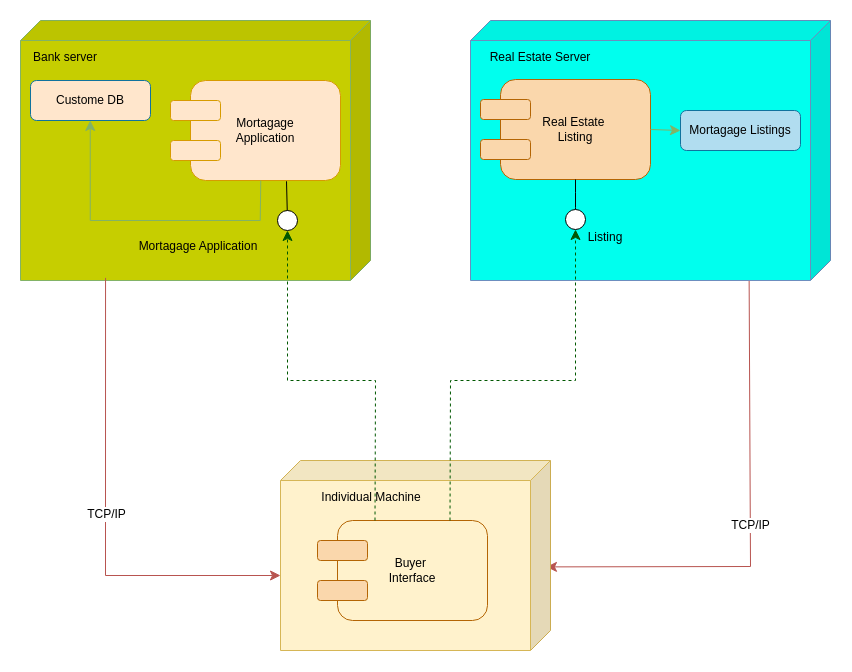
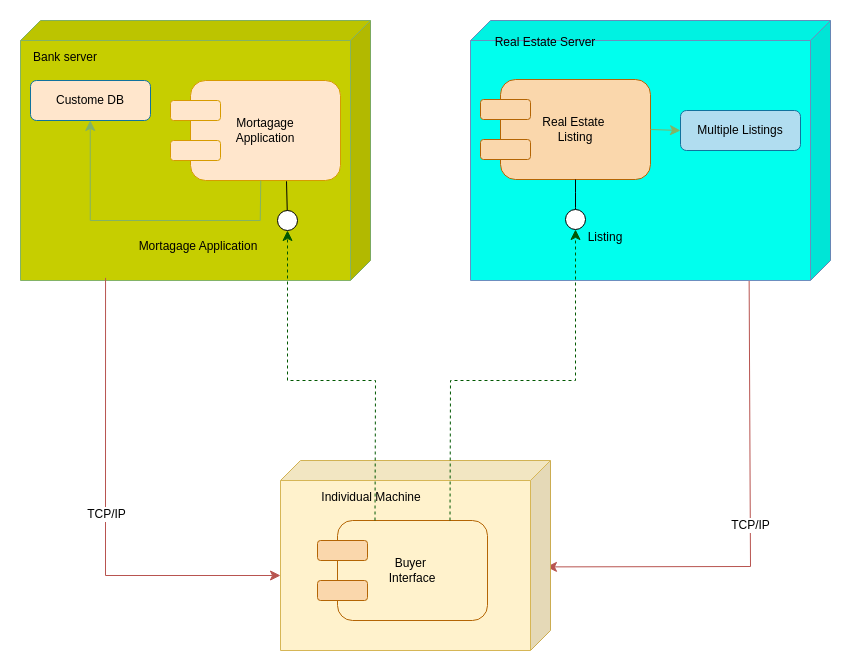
  <mxCell id="0" />
  <mxCell id="1" parent="0" />
  <mxCell id="2" value="" style="endArrow=classic;html=1;rounded=0;fontSize=12;startSize=8;endSize=8;exitX=0.226;exitY=0.993;exitDx=0;exitDy=0;exitPerimeter=0;entryX=0.015;entryY=0.56;entryDx=0;entryDy=0;entryPerimeter=0;fillColor=#f8cecc;strokeColor=#b85450;" edge="1" parent="1" source="12" target="21"><mxGeometry relative="1" as="geometry"><mxPoint x="750" y="460" as="sourcePoint" /><mxPoint x="850" y="460" as="targetPoint" /><Array as="points"><mxPoint x="750" y="566" /></Array></mxGeometry></mxCell>
  <mxCell id="3" value="TCP/IP" style="edgeLabel;resizable=0;html=1;fontSize=12;;align=center;verticalAlign=middle;" connectable="0" vertex="1" parent="2"><mxGeometry relative="1" as="geometry" /></mxCell>
  <mxCell id="4" value="" style="shape=cube;whiteSpace=wrap;html=1;boundedLbl=1;backgroundOutline=1;darkOpacity=0.05;darkOpacity2=0.1;direction=east;flipH=1;fillColor=#c6ce00;strokeColor=#82b366;" vertex="1" parent="1"><mxGeometry x="20" y="20" width="350" height="260" as="geometry" /></mxCell>
  <mxCell id="5" value="&lt;span style=&quot;font-size: 12px;&quot;&gt;Bank server&lt;/span&gt;" style="text;html=1;align=center;verticalAlign=middle;whiteSpace=wrap;rounded=0;fontSize=16;" vertex="1" parent="1"><mxGeometry x="30" y="40" width="70" height="30" as="geometry" /></mxCell>
  <mxCell id="6" value="Custome DB" style="rounded=1;whiteSpace=wrap;html=1;fillColor=#ffe6cc;strokeColor=#10739e;" vertex="1" parent="1"><mxGeometry x="30" y="80" width="120" height="40" as="geometry" /></mxCell>
  <mxCell id="7" value="Mortagage&lt;div&gt;Application&lt;/div&gt;" style="rounded=1;whiteSpace=wrap;html=1;fillColor=#ffe6cc;strokeColor=#d79b00;" vertex="1" parent="1"><mxGeometry x="190" y="80" width="150" height="100" as="geometry" /></mxCell>
  <mxCell id="8" value="" style="rounded=1;whiteSpace=wrap;html=1;fillColor=#ffe6cc;strokeColor=#d79b00;" vertex="1" parent="1"><mxGeometry x="170" y="100" width="50" height="20" as="geometry" /></mxCell>
  <mxCell id="9" value="" style="rounded=1;whiteSpace=wrap;html=1;fillColor=#ffe6cc;strokeColor=#d79b00;" vertex="1" parent="1"><mxGeometry x="170" y="140" width="50" height="20" as="geometry" /></mxCell>
  <mxCell id="10" value="" style="endArrow=classic;html=1;rounded=0;fontSize=12;startSize=8;endSize=8;entryX=0.5;entryY=1;entryDx=0;entryDy=0;exitX=0.25;exitY=1;exitDx=0;exitDy=0;fillColor=#d5e8d4;strokeColor=#82b366;gradientColor=#97d077;" edge="1" parent="1"><mxGeometry width="50" height="50" relative="1" as="geometry"><mxPoint x="260.25" y="180" as="sourcePoint" /><mxPoint x="89.75" y="120" as="targetPoint" /><Array as="points"><mxPoint x="259.75" y="220" /><mxPoint x="89.75" y="220" /></Array></mxGeometry></mxCell>
  <mxCell id="11" value="" style="ellipse;whiteSpace=wrap;html=1;aspect=fixed;strokeWidth=1;" vertex="1" parent="1"><mxGeometry x="277" y="210" width="20" height="20" as="geometry" /></mxCell>
  <mxCell id="12" value="" style="shape=cube;whiteSpace=wrap;html=1;boundedLbl=1;backgroundOutline=1;darkOpacity=0.05;darkOpacity2=0.1;direction=east;flipH=1;fillColor=#00ffee;strokeColor=#6c8ebf;" vertex="1" parent="1"><mxGeometry x="470" y="20" width="360" height="260" as="geometry" /></mxCell>
- <mxCell id="13" value="&lt;span style=&quot;font-size: 12px;&quot;&gt;Real Estate Server&lt;/span&gt;" style="text;html=1;align=center;verticalAlign=middle;whiteSpace=wrap;rounded=0;fontSize=16;" vertex="1" parent="1"><mxGeometry x="480" y="40" width="120" height="30" as="geometry" /></mxCell>
- <mxCell id="14" value="Mortagage Listings" style="rounded=1;whiteSpace=wrap;html=1;fillColor=#b1ddf0;strokeColor=#10739e;" vertex="1" parent="1"><mxGeometry x="680" y="110" width="120" height="40" as="geometry" /></mxCell>
+ <mxCell id="13" value="&lt;span style=&quot;font-size: 12px;&quot;&gt;Real Estate Server&lt;/span&gt;" style="text;html=1;align=center;verticalAlign=middle;whiteSpace=wrap;rounded=0;fontSize=16;" vertex="1" parent="1"><mxGeometry x="485" y="25" width="120" height="30" as="geometry" /></mxCell>
+ <mxCell id="14" value="Multiple Listings" style="rounded=1;whiteSpace=wrap;html=1;fillColor=#b1ddf0;strokeColor=#10739e;" vertex="1" parent="1"><mxGeometry x="680" y="110" width="120" height="40" as="geometry" /></mxCell>
  <mxCell id="15" value="Real Estate&amp;nbsp;&lt;div&gt;Listing&lt;/div&gt;" style="rounded=1;whiteSpace=wrap;html=1;fillColor=#fad7ac;strokeColor=#b46504;" vertex="1" parent="1"><mxGeometry x="500" y="79" width="150" height="100" as="geometry" /></mxCell>
  <mxCell id="16" value="" style="rounded=1;whiteSpace=wrap;html=1;fillColor=#fad7ac;strokeColor=#b46504;" vertex="1" parent="1"><mxGeometry x="480" y="99" width="50" height="20" as="geometry" /></mxCell>
  <mxCell id="17" value="" style="rounded=1;whiteSpace=wrap;html=1;fillColor=#fad7ac;strokeColor=#b46504;" vertex="1" parent="1"><mxGeometry x="480" y="139" width="50" height="20" as="geometry" /></mxCell>
  <mxCell id="18" value="" style="endArrow=none;html=1;rounded=0;fontSize=12;startSize=8;endSize=8;curved=1;" edge="1" parent="1"><mxGeometry width="50" height="50" relative="1" as="geometry"><mxPoint x="575" y="209" as="sourcePoint" /><mxPoint x="575" y="179" as="targetPoint" /></mxGeometry></mxCell>
  <mxCell id="19" value="" style="ellipse;whiteSpace=wrap;html=1;aspect=fixed;strokeWidth=1;" vertex="1" parent="1"><mxGeometry x="565" y="209" width="20" height="20" as="geometry" /></mxCell>
  <mxCell id="20" value="" style="endArrow=classic;html=1;rounded=0;fontSize=12;startSize=8;endSize=8;curved=1;exitX=1;exitY=0.5;exitDx=0;exitDy=0;fillColor=#d5e8d4;strokeColor=#82b366;" edge="1" parent="1" source="15"><mxGeometry width="50" height="50" relative="1" as="geometry"><mxPoint x="700" y="200" as="sourcePoint" /><mxPoint x="680" y="130" as="targetPoint" /></mxGeometry></mxCell>
  <mxCell id="21" value="" style="shape=cube;whiteSpace=wrap;html=1;boundedLbl=1;backgroundOutline=1;darkOpacity=0.05;darkOpacity2=0.1;direction=east;flipH=1;fillColor=#fff2cc;strokeColor=#d6b656;" vertex="1" parent="1"><mxGeometry x="280" y="460" width="270" height="190" as="geometry" /></mxCell>
  <mxCell id="22" value="&lt;span style=&quot;font-size: 12px;&quot;&gt;Individual Machine&lt;/span&gt;" style="text;html=1;align=center;verticalAlign=middle;whiteSpace=wrap;rounded=0;fontSize=16;" vertex="1" parent="1"><mxGeometry x="311" y="480" width="120" height="30" as="geometry" /></mxCell>
  <mxCell id="23" value="Buyer&amp;nbsp;&lt;div&gt;Interface&lt;/div&gt;" style="rounded=1;whiteSpace=wrap;html=1;fillColor=#fff2cc;strokeColor=#b46504;" vertex="1" parent="1"><mxGeometry x="337" y="520" width="150" height="100" as="geometry" /></mxCell>
  <mxCell id="24" value="" style="rounded=1;whiteSpace=wrap;html=1;fillColor=#fad7ac;strokeColor=#b46504;" vertex="1" parent="1"><mxGeometry x="317" y="540" width="50" height="20" as="geometry" /></mxCell>
  <mxCell id="25" value="" style="rounded=1;whiteSpace=wrap;html=1;fillColor=#fad7ac;strokeColor=#b46504;" vertex="1" parent="1"><mxGeometry x="317" y="580" width="50" height="20" as="geometry" /></mxCell>
  <mxCell id="26" value="&lt;span style=&quot;font-size: 12px;&quot;&gt;Mortagage Application&lt;/span&gt;" style="text;html=1;align=center;verticalAlign=middle;whiteSpace=wrap;rounded=0;fontSize=16;" vertex="1" parent="1"><mxGeometry x="133" y="229" width="130" height="30" as="geometry" /></mxCell>
  <mxCell id="27" value="&lt;span style=&quot;font-size: 12px;&quot;&gt;Listing&lt;/span&gt;" style="text;html=1;align=center;verticalAlign=middle;whiteSpace=wrap;rounded=0;fontSize=16;" vertex="1" parent="1"><mxGeometry x="585" y="220" width="40" height="30" as="geometry" /></mxCell>
  <mxCell id="28" value="" style="endArrow=classic;html=1;rounded=0;fontSize=12;startSize=8;endSize=8;entryX=0.5;entryY=1;entryDx=0;entryDy=0;exitX=0.25;exitY=0;exitDx=0;exitDy=0;fillColor=#008a00;strokeColor=#005700;dashed=1;" edge="1" parent="1" source="23" target="11"><mxGeometry width="50" height="50" relative="1" as="geometry"><mxPoint x="360" y="390" as="sourcePoint" /><mxPoint x="410" y="340" as="targetPoint" /><Array as="points"><mxPoint x="375" y="380" /><mxPoint x="287" y="380" /></Array></mxGeometry></mxCell>
  <mxCell id="29" value="" style="endArrow=classic;html=1;rounded=0;fontSize=12;startSize=8;endSize=8;entryX=0.5;entryY=1;entryDx=0;entryDy=0;exitX=0.75;exitY=0;exitDx=0;exitDy=0;fillColor=#008a00;strokeColor=#005700;dashed=1;" edge="1" parent="1" source="23" target="19"><mxGeometry width="50" height="50" relative="1" as="geometry"><mxPoint x="530" y="400" as="sourcePoint" /><mxPoint x="630" y="390" as="targetPoint" /><Array as="points"><mxPoint x="450" y="380" /><mxPoint x="510" y="380" /><mxPoint x="575" y="380" /></Array></mxGeometry></mxCell>
  <mxCell id="30" value="" style="endArrow=classic;html=1;rounded=0;fontSize=12;startSize=8;endSize=8;entryX=0;entryY=0;entryDx=270;entryDy=115;entryPerimeter=0;exitX=0.757;exitY=0.99;exitDx=0;exitDy=0;exitPerimeter=0;fillColor=#f8cecc;strokeColor=#b85450;" edge="1" parent="1" source="4" target="21"><mxGeometry relative="1" as="geometry"><mxPoint x="40" y="380" as="sourcePoint" /><mxPoint x="140" y="380" as="targetPoint" /><Array as="points"><mxPoint x="105" y="575" /></Array></mxGeometry></mxCell>
  <mxCell id="31" value="TCP/IP" style="edgeLabel;resizable=0;html=1;fontSize=12;;align=center;verticalAlign=middle;" connectable="0" vertex="1" parent="30"><mxGeometry relative="1" as="geometry" /></mxCell>
  <mxCell id="32" value="" style="endArrow=none;html=1;rounded=0;entryX=0.64;entryY=1.008;entryDx=0;entryDy=0;entryPerimeter=0;" edge="1" parent="1" source="11" target="7"><mxGeometry width="50" height="50" relative="1" as="geometry"><mxPoint x="390" y="320" as="sourcePoint" /><mxPoint x="440" y="270" as="targetPoint" /></mxGeometry></mxCell>
